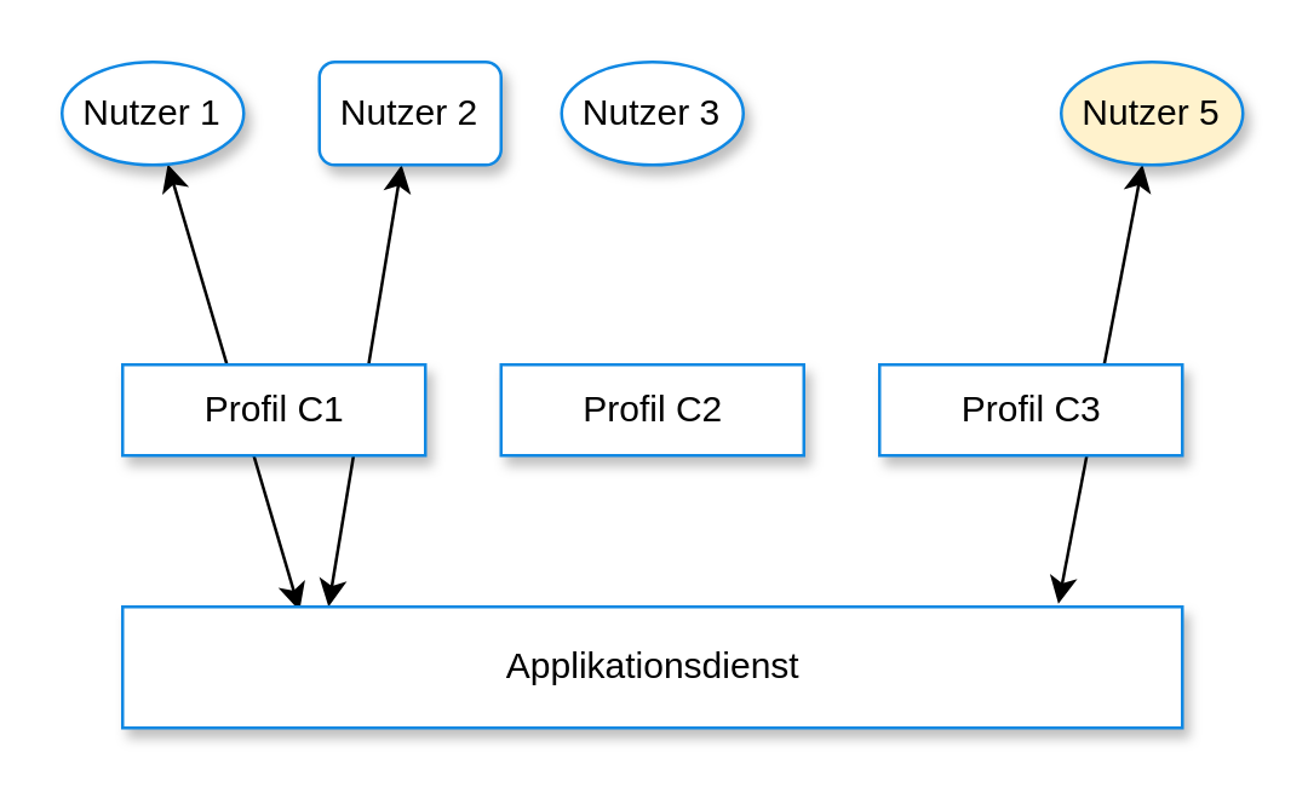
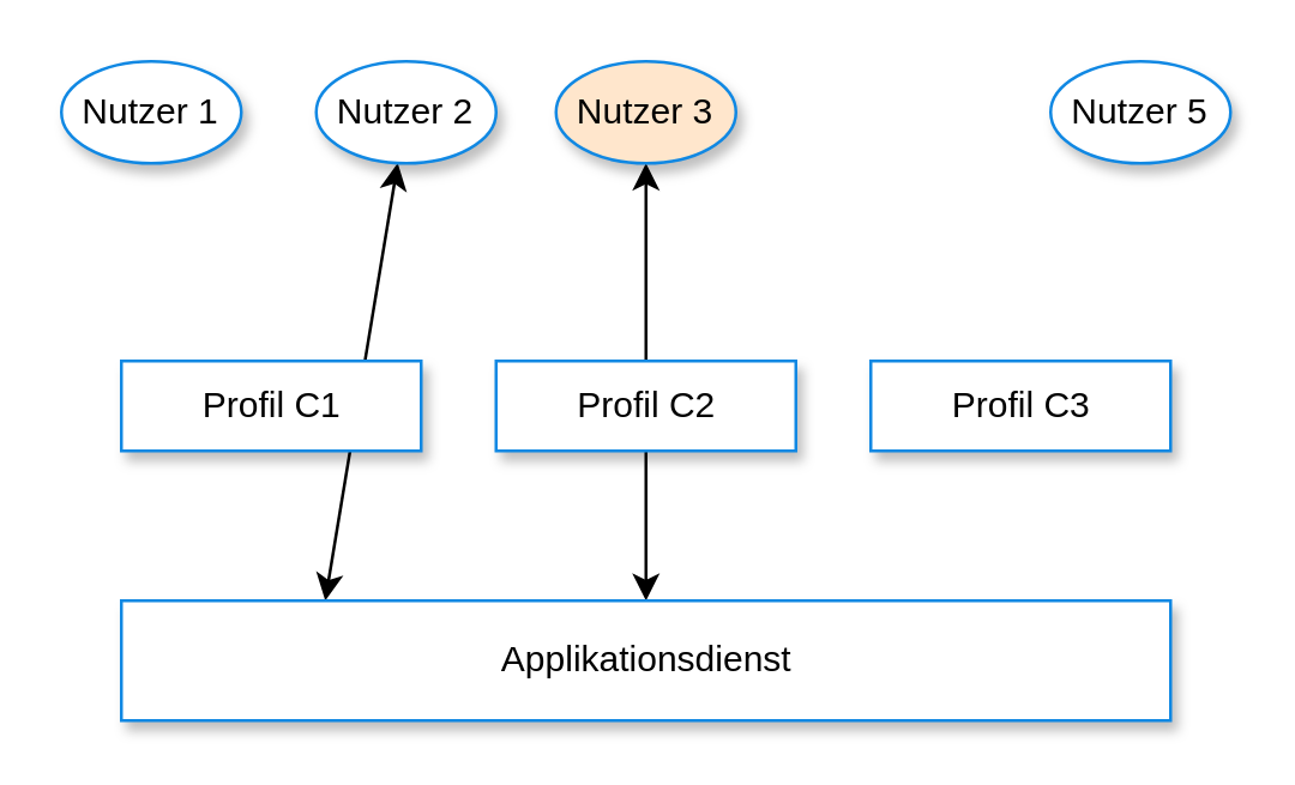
  <mxCell id="0" />
  <mxCell id="1" parent="0" />
- <mxCell id="2" value="" style="endArrow=classic;startArrow=classic;html=1;rounded=0;entryX=0.883;entryY=-0.025;entryDx=0;entryDy=0;entryPerimeter=0;" edge="1" parent="1" source="13" target="7"><mxGeometry width="50" height="50" relative="1" as="geometry"><mxPoint x="162.209" y="83.926" as="sourcePoint" /><mxPoint x="138" y="230" as="targetPoint" /></mxGeometry></mxCell>
+ <mxCell id="3" value="" style="endArrow=classic;startArrow=classic;html=1;rounded=0;entryX=0.5;entryY=0;entryDx=0;entryDy=0;" edge="1" parent="1" source="12" target="7"><mxGeometry width="50" height="50" relative="1" as="geometry"><mxPoint x="142.209" y="63.926" as="sourcePoint" /><mxPoint x="118" y="210" as="targetPoint" /></mxGeometry></mxCell>
  <mxCell id="4" value="" style="endArrow=classic;startArrow=classic;html=1;rounded=0;" edge="1" parent="1" source="11"><mxGeometry width="50" height="50" relative="1" as="geometry"><mxPoint x="64.909" y="63.771" as="sourcePoint" /><mxPoint x="108" y="200" as="targetPoint" /></mxGeometry></mxCell>
- <mxCell id="5" value="" style="endArrow=classic;startArrow=classic;html=1;rounded=0;entryX=0.167;entryY=0.032;entryDx=0;entryDy=0;entryPerimeter=0;" edge="1" parent="1" source="6" target="7"><mxGeometry width="50" height="50" relative="1" as="geometry"><mxPoint x="250" y="190" as="sourcePoint" /><mxPoint x="300" y="140" as="targetPoint" /></mxGeometry></mxCell>
  <mxCell id="6" value="Nutzer 1" style="ellipse;whiteSpace=wrap;html=1;fillColor=#FFFFFF;strokeColor=#1088E3;strokeWidth=1;shadow=1;" vertex="1" parent="1"><mxGeometry x="20" y="20" width="60" height="34" as="geometry" /></mxCell>
  <mxCell id="7" value="Applikationsdienst" style="html=1;imageAspect=0;fillColor=#FFFFFF;strokeColor=#1088E3;strokeWidth=1;shadow=1;labelPosition=center;verticalLabelPosition=middle;align=center;verticalAlign=middle;" vertex="1" parent="1"><mxGeometry x="40" y="200" width="350" height="40" as="geometry" /></mxCell>
  <mxCell id="8" value="Profil C2" style="html=1;imageAspect=0;fillColor=#FFFFFF;strokeColor=#1088E3;strokeWidth=1;shadow=1;labelPosition=center;verticalLabelPosition=middle;align=center;verticalAlign=middle;" vertex="1" parent="1"><mxGeometry x="165" y="120" width="100" height="30" as="geometry" /></mxCell>
  <mxCell id="9" value="Profil C1" style="html=1;imageAspect=0;fillColor=#FFFFFF;strokeColor=#1088E3;strokeWidth=1;shadow=1;labelPosition=center;verticalLabelPosition=middle;align=center;verticalAlign=middle;" vertex="1" parent="1"><mxGeometry x="40" y="120" width="100" height="30" as="geometry" /></mxCell>
  <mxCell id="10" value="Profil C3" style="html=1;imageAspect=0;fillColor=#FFFFFF;strokeColor=#1088E3;strokeWidth=1;shadow=1;labelPosition=center;verticalLabelPosition=middle;align=center;verticalAlign=middle;" vertex="1" parent="1"><mxGeometry x="290" y="120" width="100" height="30" as="geometry" /></mxCell>
- <mxCell id="11" value="Nutzer 2" style="whiteSpace=wrap;html=1;fillColor=#FFFFFF;strokeColor=#1088E3;strokeWidth=1;shadow=1;rounded=1;" vertex="1" parent="1"><mxGeometry x="105" y="20" width="60" height="34" as="geometry" /></mxCell>
- <mxCell id="12" value="Nutzer 3" style="ellipse;whiteSpace=wrap;html=1;fillColor=#FFFFFF;strokeColor=#1088E3;strokeWidth=1;shadow=1;" vertex="1" parent="1"><mxGeometry x="185" y="20" width="60" height="34" as="geometry" /></mxCell>
- <mxCell id="13" value="Nutzer 5" style="ellipse;whiteSpace=wrap;html=1;fillColor=#fff2cc;strokeColor=#1088E3;strokeWidth=1;shadow=1;" vertex="1" parent="1"><mxGeometry x="350" y="20" width="60" height="34" as="geometry" /></mxCell>
+ <mxCell id="11" value="Nutzer 2" style="ellipse;whiteSpace=wrap;html=1;fillColor=#FFFFFF;strokeColor=#1088E3;strokeWidth=1;shadow=1;" vertex="1" parent="1"><mxGeometry x="105" y="20" width="60" height="34" as="geometry" /></mxCell>
+ <mxCell id="12" value="Nutzer 3" style="ellipse;whiteSpace=wrap;html=1;fillColor=#ffe6cc;strokeColor=#1088E3;strokeWidth=1;shadow=1;" vertex="1" parent="1"><mxGeometry x="185" y="20" width="60" height="34" as="geometry" /></mxCell>
+ <mxCell id="13" value="Nutzer 5" style="ellipse;whiteSpace=wrap;html=1;fillColor=#FFFFFF;strokeColor=#1088E3;strokeWidth=1;shadow=1;" vertex="1" parent="1"><mxGeometry x="350" y="20" width="60" height="34" as="geometry" /></mxCell>
